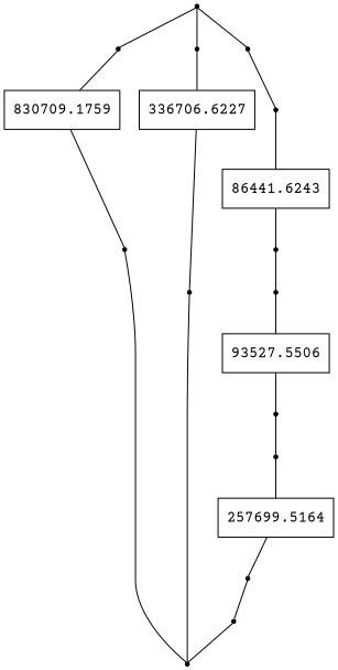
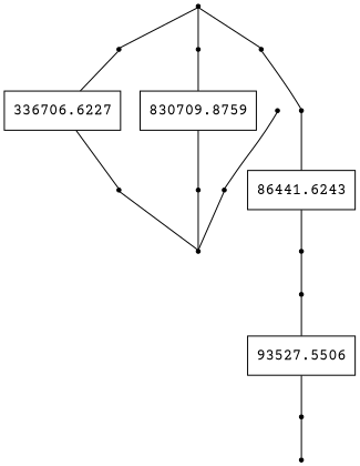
  graph {
    fontname="Courier Prime"
    node [fontname="Courier Prime" shape=point]
    edge [fontname="Courier Prime"]
    start_1990451863
    start_1295083508
    start_249155636
    start_1629604310
-   n5 [label=830709.1759 shape=record]
+   n5 [label=830709.8759 shape=record]
    n6 [label=336706.6227 shape=record]
    start_142555199
    end_1295083508
    end_1990451863
    end_249155636
    n11 [label=86441.6243 shape=record]
    end_1629604310
    end_142555199
    start_1320677379
    n15 [label=93527.5506 shape=record]
    end_1320677379
    start_246399377
-   n18 [label=257699.5164 shape=record]
    end_246399377
    start_1990451863 -- start_1295083508
    start_1990451863 -- start_249155636
    start_1990451863 -- start_1629604310
    start_1295083508 -- n5
    start_249155636 -- n6
    start_1629604310 -- start_142555199
    n5 -- end_1295083508
    n6 -- end_249155636
    start_142555199 -- n11
    end_1295083508 -- end_1990451863
    end_249155636 -- end_1990451863
    n11 -- end_142555199
    end_1629604310 -- end_1990451863
    end_142555199 -- start_1320677379
    start_1320677379 -- n15
    n15 -- end_1320677379
    end_1320677379 -- start_246399377
-   start_246399377 -- n18
-   n18 -- end_246399377
    end_246399377 -- end_1629604310
  }
